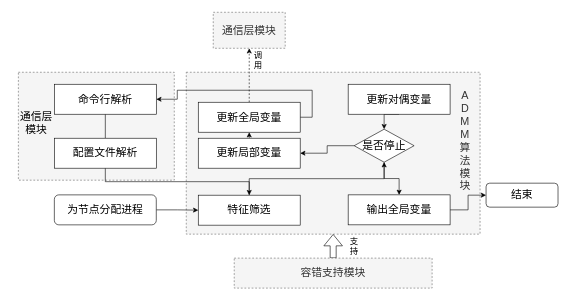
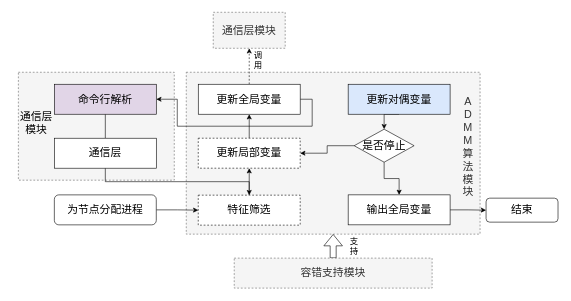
  <mxCell id="0" />
  <mxCell id="1" parent="0" />
  <mxCell id="2" value="" style="rounded=0;whiteSpace=wrap;html=1;dashed=1;fillColor=#f5f5f5;fontColor=#333333;strokeColor=#666666;" parent="1" vertex="1"><mxGeometry x="30" y="120" width="260" height="180" as="geometry" /></mxCell>
  <mxCell id="3" value="" style="rounded=0;whiteSpace=wrap;html=1;dashed=1;fillColor=#f5f5f5;fontColor=#333333;strokeColor=#666666;" parent="1" vertex="1"><mxGeometry x="310" y="120" width="490" height="270" as="geometry" /></mxCell>
  <mxCell id="4" style="edgeStyle=orthogonalEdgeStyle;rounded=0;orthogonalLoop=1;jettySize=auto;html=1;exitX=0.5;exitY=1;exitDx=0;exitDy=0;entryX=0.5;entryY=0;entryDx=0;entryDy=0;endArrow=none;" parent="1" source="5" target="7" edge="1"><mxGeometry relative="1" as="geometry" /></mxCell>
- <mxCell id="5" value="&lt;font style=&quot;font-size: 18px;&quot;&gt;命令行解析&lt;/font&gt;" style="rounded=0;whiteSpace=wrap;html=1;" parent="1" vertex="1"><mxGeometry x="90" y="140" width="170" height="50" as="geometry" /></mxCell>
+ <mxCell id="5" value="&lt;font style=&quot;font-size: 18px;&quot;&gt;命令行解析&lt;/font&gt;" style="rounded=0;whiteSpace=wrap;html=1;fillColor=#e1d5e7;" parent="1" vertex="1"><mxGeometry x="90" y="140" width="170" height="50" as="geometry" /></mxCell>
  <mxCell id="6" style="edgeStyle=orthogonalEdgeStyle;rounded=0;orthogonalLoop=1;jettySize=auto;html=1;exitX=0.5;exitY=1;exitDx=0;exitDy=0;" parent="1" source="7" target="12" edge="1"><mxGeometry relative="1" as="geometry" /></mxCell>
- <mxCell id="7" value="&lt;font style=&quot;font-size: 18px;&quot;&gt;配置文件解析&lt;/font&gt;" style="rounded=0;whiteSpace=wrap;html=1;" parent="1" vertex="1"><mxGeometry x="90" y="230" width="170" height="50" as="geometry" /></mxCell>
+ <mxCell id="7" value="&lt;font style=&quot;font-size: 18px;&quot;&gt;通信层&lt;/font&gt;" style="rounded=0;whiteSpace=wrap;html=1;" parent="1" vertex="1"><mxGeometry x="90" y="230" width="170" height="50" as="geometry" /></mxCell>
  <mxCell id="8" style="edgeStyle=orthogonalEdgeStyle;rounded=0;orthogonalLoop=1;jettySize=auto;html=1;exitX=1;exitY=0.5;exitDx=0;exitDy=0;entryX=0;entryY=0.5;entryDx=0;entryDy=0;" parent="1" source="9" target="12" edge="1"><mxGeometry relative="1" as="geometry" /></mxCell>
  <mxCell id="9" value="&lt;span style=&quot;font-size: 18px;&quot;&gt;为节点分配进程&lt;/span&gt;" style="whiteSpace=wrap;html=1;rounded=1;" parent="1" vertex="1"><mxGeometry x="90" y="324.5" width="170" height="50" as="geometry" /></mxCell>
  <mxCell id="10" value="&lt;font style=&quot;font-size: 14px;&quot;&gt;调用&lt;/font&gt;" style="text;html=1;strokeColor=none;fillColor=none;align=center;verticalAlign=middle;whiteSpace=wrap;rounded=0;" parent="1" vertex="1"><mxGeometry x="420" y="60" width="20" height="80" as="geometry" /></mxCell>
- <mxCell id="11" style="edgeStyle=orthogonalEdgeStyle;rounded=0;orthogonalLoop=1;jettySize=auto;html=1;exitX=0.5;exitY=0;exitDx=0;exitDy=0;" parent="1" source="12" target="23" edge="1"><mxGeometry relative="1" as="geometry" /></mxCell>
- <mxCell id="12" value="&lt;span style=&quot;font-size: 18px;&quot;&gt;特征筛选&lt;/span&gt;" style="rounded=0;whiteSpace=wrap;html=1;" parent="1" vertex="1"><mxGeometry x="330" y="325" width="170" height="50" as="geometry" /></mxCell>
+ <mxCell id="11" style="edgeStyle=orthogonalEdgeStyle;rounded=0;orthogonalLoop=1;jettySize=auto;html=1;exitX=0.5;exitY=0;exitDx=0;exitDy=0;entryX=0.5;entryY=1;entryDx=0;entryDy=0;" parent="1" source="12" target="14" edge="1"><mxGeometry relative="1" as="geometry" /></mxCell>
+ <mxCell id="12" value="&lt;span style=&quot;font-size: 18px;&quot;&gt;特征筛选&lt;/span&gt;" style="rounded=0;whiteSpace=wrap;html=1;dashed=1;" parent="1" vertex="1"><mxGeometry x="330" y="325" width="170" height="50" as="geometry" /></mxCell>
  <mxCell id="13" style="edgeStyle=orthogonalEdgeStyle;rounded=0;orthogonalLoop=1;jettySize=auto;html=1;exitX=0.5;exitY=0;exitDx=0;exitDy=0;entryX=0.5;entryY=1;entryDx=0;entryDy=0;" parent="1" source="14" target="17" edge="1"><mxGeometry relative="1" as="geometry" /></mxCell>
- <mxCell id="14" value="&lt;span style=&quot;font-size: 18px;&quot;&gt;更新局部变量&lt;/span&gt;" style="rounded=0;whiteSpace=wrap;html=1;" parent="1" vertex="1"><mxGeometry x="330" y="230" width="170" height="50" as="geometry" /></mxCell>
+ <mxCell id="14" value="&lt;span style=&quot;font-size: 18px;&quot;&gt;更新局部变量&lt;/span&gt;" style="rounded=0;whiteSpace=wrap;html=1;dashed=1;" parent="1" vertex="1"><mxGeometry x="330" y="230" width="170" height="50" as="geometry" /></mxCell>
  <mxCell id="15" style="edgeStyle=orthogonalEdgeStyle;rounded=0;orthogonalLoop=1;jettySize=auto;html=1;exitX=0.5;exitY=0;exitDx=0;exitDy=0;entryX=0.5;entryY=1;entryDx=0;entryDy=0;dashed=1;" parent="1" source="17" target="18" edge="1"><mxGeometry relative="1" as="geometry"><Array as="points"><mxPoint x="415" y="110" /><mxPoint x="415" y="110" /></Array></mxGeometry></mxCell>
  <mxCell id="16" style="edgeStyle=orthogonalEdgeStyle;rounded=0;orthogonalLoop=1;jettySize=auto;html=1;exitX=1;exitY=0.5;exitDx=0;exitDy=0;" parent="1" source="17" target="5" edge="1"><mxGeometry relative="1" as="geometry" /></mxCell>
- <mxCell id="17" value="&lt;span style=&quot;font-size: 18px;&quot;&gt;更新全局变量&lt;/span&gt;" style="rounded=0;whiteSpace=wrap;html=1;" parent="1" vertex="1"><mxGeometry x="330" y="170" width="170" height="50" as="geometry" /></mxCell>
+ <mxCell id="17" value="&lt;span style=&quot;font-size: 18px;&quot;&gt;更新全局变量&lt;/span&gt;" style="rounded=0;whiteSpace=wrap;html=1;" parent="1" vertex="1"><mxGeometry x="330" y="140" width="170" height="50" as="geometry" /></mxCell>
  <mxCell id="18" value="&lt;font style=&quot;font-size: 18px;&quot;&gt;通信层模块&lt;/font&gt;" style="rounded=0;whiteSpace=wrap;html=1;dashed=1;fillColor=#f5f5f5;fontColor=#333333;strokeColor=#666666;" parent="1" vertex="1"><mxGeometry x="355" y="20" width="120" height="60" as="geometry" /></mxCell>
  <mxCell id="19" style="edgeStyle=orthogonalEdgeStyle;rounded=0;orthogonalLoop=1;jettySize=auto;html=1;exitX=0.5;exitY=1;exitDx=0;exitDy=0;entryX=0.5;entryY=0;entryDx=0;entryDy=0;" parent="1" source="20" target="23" edge="1"><mxGeometry relative="1" as="geometry" /></mxCell>
- <mxCell id="20" value="&lt;span style=&quot;font-size: 18px;&quot;&gt;更新对偶变量&lt;/span&gt;" style="rounded=0;whiteSpace=wrap;html=1;" parent="1" vertex="1"><mxGeometry x="580" y="140" width="170" height="50" as="geometry" /></mxCell>
+ <mxCell id="20" value="&lt;span style=&quot;font-size: 18px;&quot;&gt;更新对偶变量&lt;/span&gt;" style="rounded=0;whiteSpace=wrap;html=1;fillColor=#dae8fc;" parent="1" vertex="1"><mxGeometry x="580" y="140" width="170" height="50" as="geometry" /></mxCell>
  <mxCell id="21" style="edgeStyle=orthogonalEdgeStyle;rounded=0;orthogonalLoop=1;jettySize=auto;html=1;exitX=0;exitY=0.5;exitDx=0;exitDy=0;" parent="1" source="23" target="14" edge="1"><mxGeometry relative="1" as="geometry" /></mxCell>
  <mxCell id="22" style="edgeStyle=orthogonalEdgeStyle;rounded=0;orthogonalLoop=1;jettySize=auto;html=1;exitX=0.5;exitY=1;exitDx=0;exitDy=0;entryX=0.5;entryY=0;entryDx=0;entryDy=0;" parent="1" source="23" target="25" edge="1"><mxGeometry relative="1" as="geometry" /></mxCell>
  <mxCell id="23" value="&lt;font style=&quot;font-size: 18px;&quot;&gt;是否停止&lt;/font&gt;" style="rhombus;whiteSpace=wrap;html=1;" parent="1" vertex="1"><mxGeometry x="590" y="215" width="100" height="55" as="geometry" /></mxCell>
  <mxCell id="24" value="" style="edgeStyle=orthogonalEdgeStyle;rounded=0;orthogonalLoop=1;jettySize=auto;html=1;" parent="1" source="25" target="26" edge="1"><mxGeometry relative="1" as="geometry" /></mxCell>
  <mxCell id="25" value="&lt;span style=&quot;font-size: 18px;&quot;&gt;输出全局变量&lt;/span&gt;" style="rounded=0;whiteSpace=wrap;html=1;" parent="1" vertex="1"><mxGeometry x="580" y="324.5" width="170" height="50" as="geometry" /></mxCell>
- <mxCell id="26" value="&lt;span style=&quot;font-size: 18px;&quot;&gt;结束&lt;/span&gt;" style="rounded=1;whiteSpace=wrap;html=1;fontSize=12;glass=0;strokeWidth=1;shadow=0;" parent="1" vertex="1"><mxGeometry x="810" y="305" width="120" height="40" as="geometry" /></mxCell>
+ <mxCell id="26" value="&lt;span style=&quot;font-size: 18px;&quot;&gt;结束&lt;/span&gt;" style="rounded=1;whiteSpace=wrap;html=1;fontSize=12;glass=0;strokeWidth=1;shadow=0;" parent="1" vertex="1"><mxGeometry x="810" y="330" width="120" height="40" as="geometry" /></mxCell>
  <mxCell id="27" value="&lt;span style=&quot;font-size: 18px;&quot;&gt;通信层&lt;br&gt;模块&lt;br&gt;&lt;/span&gt;" style="text;html=1;strokeColor=none;fillColor=none;align=center;verticalAlign=middle;whiteSpace=wrap;rounded=0;" parent="1" vertex="1"><mxGeometry x="20" y="110" width="80" height="190" as="geometry" /></mxCell>
- <mxCell id="28" value="&lt;font style=&quot;font-size: 18px;&quot;&gt;A&lt;br&gt;D&lt;br&gt;M&lt;br&gt;M&lt;br&gt;算&lt;br&gt;法&lt;br&gt;模&lt;br&gt;块&lt;/font&gt;" style="rounded=0;whiteSpace=wrap;html=1;strokeWidth=0;fillColor=#f5f5f5;fontColor=#333333;strokeColor=none;" parent="1" vertex="1"><mxGeometry x="765" y="155" width="20" height="160" as="geometry" /></mxCell>
+ <mxCell id="28" value="&lt;font style=&quot;font-size: 18px;&quot;&gt;A&lt;br&gt;D&lt;br&gt;M&lt;br&gt;M&lt;br&gt;算&lt;br&gt;法&lt;br&gt;模&lt;br&gt;块&lt;/font&gt;" style="rounded=0;whiteSpace=wrap;html=1;strokeWidth=0;fillColor=#f5f5f5;fontColor=#333333;strokeColor=none;" parent="1" vertex="1"><mxGeometry x="770" y="165" width="20" height="160" as="geometry" /></mxCell>
  <mxCell id="29" style="edgeStyle=orthogonalEdgeStyle;rounded=0;orthogonalLoop=1;jettySize=auto;html=1;exitX=0.5;exitY=0;exitDx=0;exitDy=0;entryX=0.5;entryY=1;entryDx=0;entryDy=0;shape=flexArrow;" parent="1" source="30" target="3" edge="1"><mxGeometry relative="1" as="geometry" /></mxCell>
  <mxCell id="30" value="&lt;span style=&quot;font-size: 18px;&quot;&gt;容错支持模块&lt;/span&gt;" style="rounded=0;whiteSpace=wrap;html=1;dashed=1;fillColor=#f5f5f5;fontColor=#333333;strokeColor=#666666;" parent="1" vertex="1"><mxGeometry x="390" y="430" width="330" height="50" as="geometry" /></mxCell>
  <mxCell id="31" value="&lt;span style=&quot;font-size: 14px;&quot;&gt;支持&lt;/span&gt;" style="text;html=1;strokeColor=none;fillColor=none;align=center;verticalAlign=middle;whiteSpace=wrap;rounded=0;" parent="1" vertex="1"><mxGeometry x="580" y="370" width="20" height="80" as="geometry" /></mxCell>
